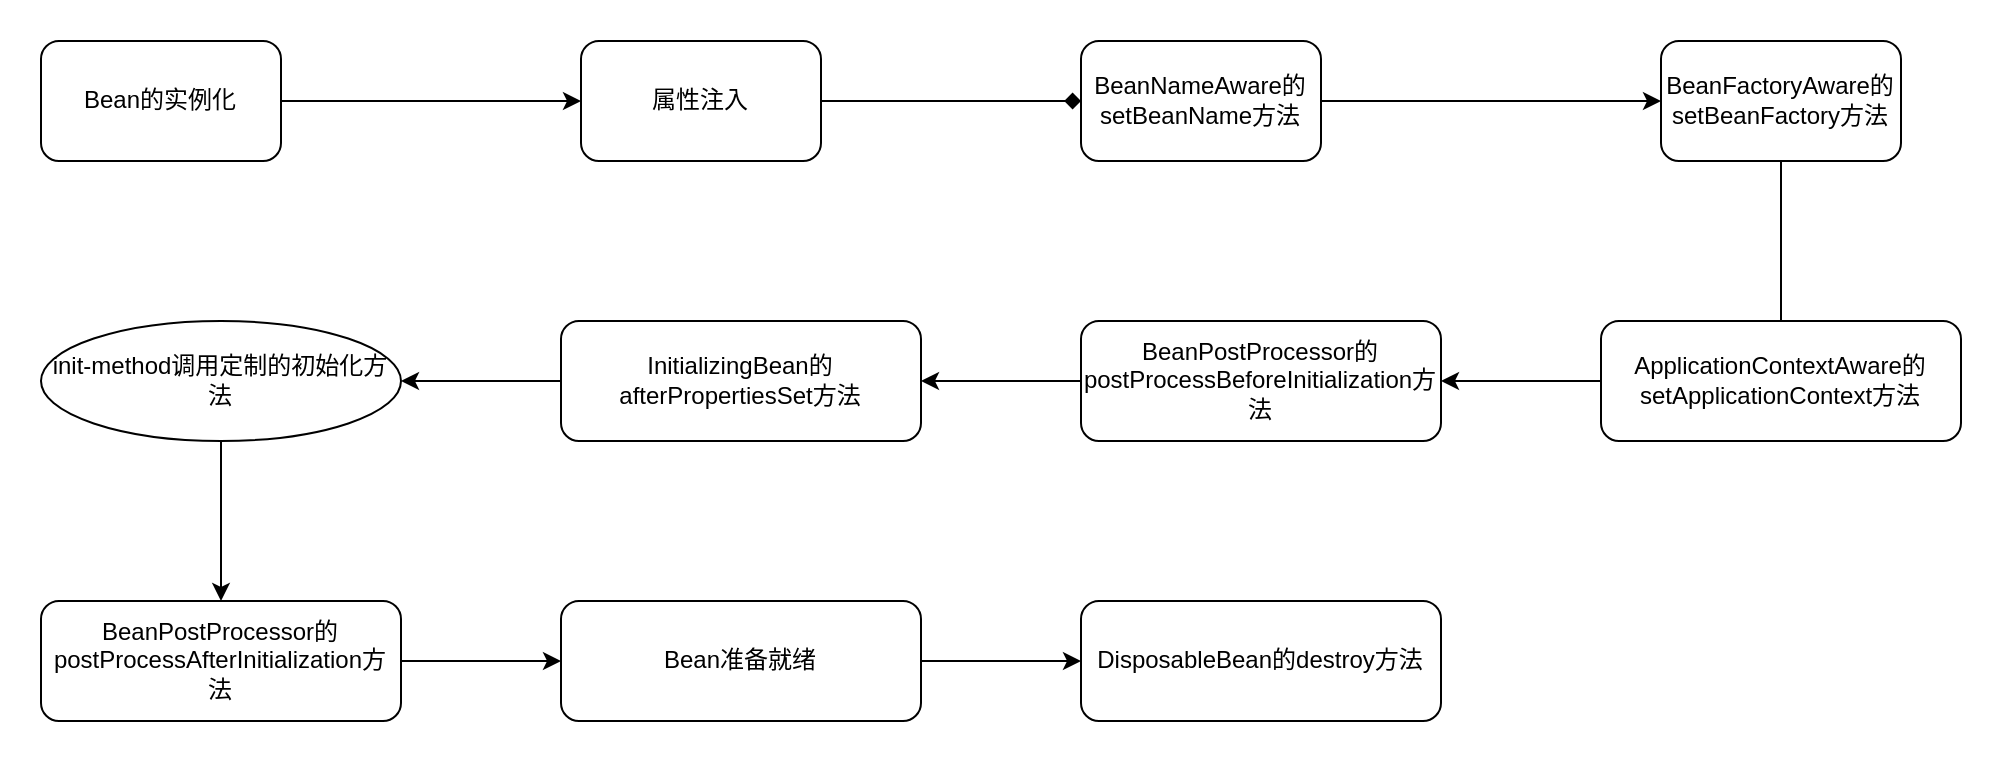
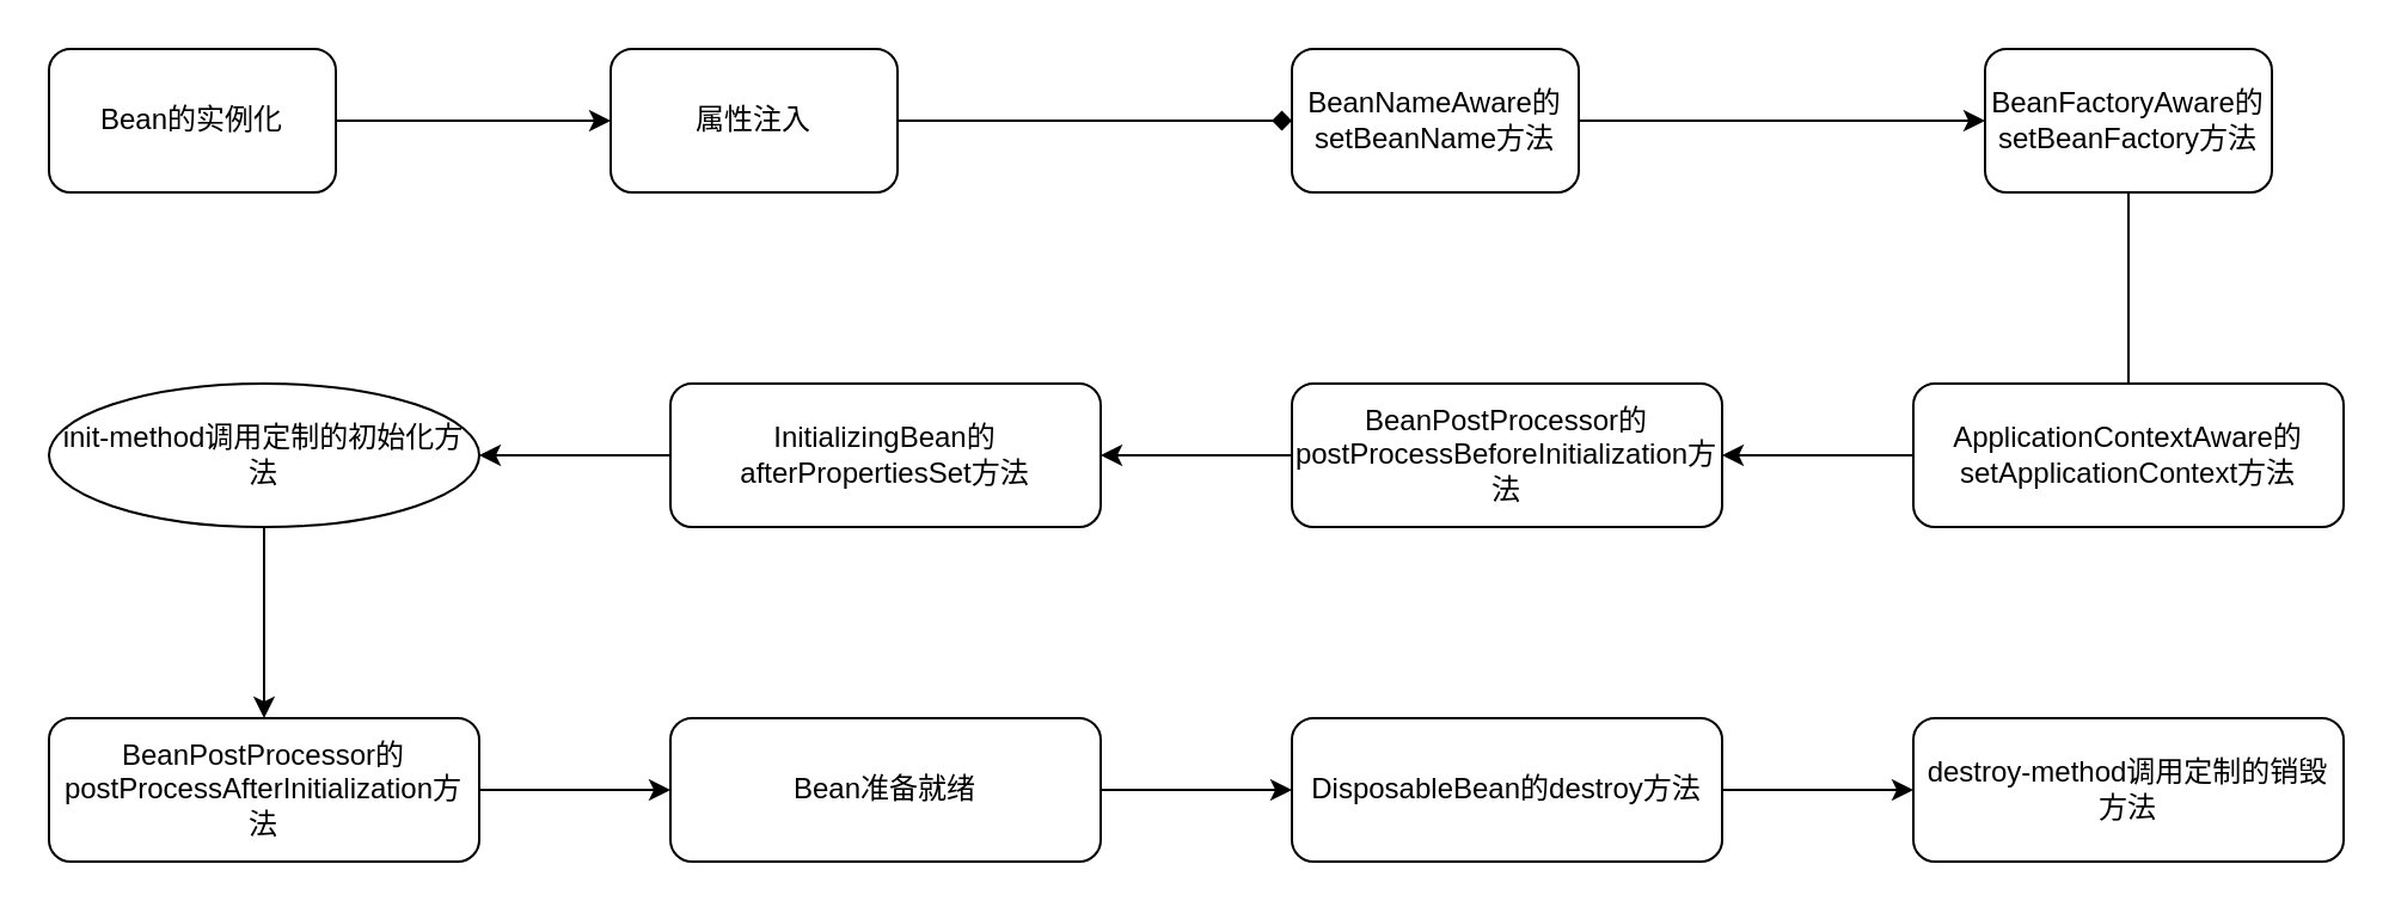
  <mxCell id="0" />
  <mxCell id="1" parent="0" />
  <mxCell id="2" value="" style="edgeStyle=orthogonalEdgeStyle;rounded=0;orthogonalLoop=1;jettySize=auto;html=1;" edge="1" parent="1" source="3" target="5"><mxGeometry relative="1" as="geometry" /></mxCell>
  <mxCell id="3" value="Bean的实例化" style="rounded=1;whiteSpace=wrap;html=1;" vertex="1" parent="1"><mxGeometry y="20" width="120" height="60" as="geometry" x="20" /></mxCell>
  <mxCell id="4" value="" style="edgeStyle=orthogonalEdgeStyle;rounded=0;orthogonalLoop=1;jettySize=auto;html=1;endArrow=diamond;" edge="1" parent="1" source="5" target="7"><mxGeometry relative="1" as="geometry" /></mxCell>
- <mxCell id="5" value="属性注入" style="rounded=1;whiteSpace=wrap;html=1;" vertex="1" parent="1"><mxGeometry x="290" y="20" width="120" height="60" as="geometry" /></mxCell>
+ <mxCell id="5" value="属性注入" style="rounded=1;whiteSpace=wrap;html=1;" vertex="1" parent="1"><mxGeometry x="255" y="20" width="120" height="60" as="geometry" /></mxCell>
  <mxCell id="6" value="" style="edgeStyle=orthogonalEdgeStyle;rounded=0;orthogonalLoop=1;jettySize=auto;html=1;" edge="1" parent="1" source="7" target="9"><mxGeometry relative="1" as="geometry" /></mxCell>
  <mxCell id="7" value="BeanNameAware的setBeanName方法" style="rounded=1;whiteSpace=wrap;html=1;" vertex="1" parent="1"><mxGeometry x="540" y="20" width="120" height="60" as="geometry" /></mxCell>
  <mxCell id="8" value="" style="edgeStyle=orthogonalEdgeStyle;rounded=0;orthogonalLoop=1;jettySize=auto;html=1;endArrow=none;" edge="1" parent="1" source="9" target="11"><mxGeometry relative="1" as="geometry" /></mxCell>
  <mxCell id="9" value="BeanFactoryAware的setBeanFactory方法" style="rounded=1;whiteSpace=wrap;html=1;" vertex="1" parent="1"><mxGeometry x="830" y="20" width="120" height="60" as="geometry" /></mxCell>
  <mxCell id="10" value="" style="edgeStyle=orthogonalEdgeStyle;rounded=0;orthogonalLoop=1;jettySize=auto;html=1;" edge="1" parent="1" source="11" target="13"><mxGeometry relative="1" as="geometry" /></mxCell>
  <mxCell id="11" value="ApplicationContextAware的setApplicationContext方法" style="rounded=1;whiteSpace=wrap;html=1;" vertex="1" parent="1"><mxGeometry x="800" y="160" width="180" height="60" as="geometry" /></mxCell>
  <mxCell id="12" value="" style="edgeStyle=orthogonalEdgeStyle;rounded=0;orthogonalLoop=1;jettySize=auto;html=1;" edge="1" parent="1" source="13" target="15"><mxGeometry relative="1" as="geometry" /></mxCell>
  <mxCell id="13" value="BeanPostProcessor的postProcessBeforeInitialization方法" style="rounded=1;whiteSpace=wrap;html=1;" vertex="1" parent="1"><mxGeometry x="540" y="160" width="180" height="60" as="geometry" /></mxCell>
  <mxCell id="14" value="" style="edgeStyle=orthogonalEdgeStyle;rounded=0;orthogonalLoop=1;jettySize=auto;html=1;" edge="1" parent="1" source="15" target="17"><mxGeometry relative="1" as="geometry" /></mxCell>
  <mxCell id="15" value="InitializingBean的afterPropertiesSet方法" style="rounded=1;whiteSpace=wrap;html=1;" vertex="1" parent="1"><mxGeometry x="280" y="160" width="180" height="60" as="geometry" /></mxCell>
  <mxCell id="16" value="" style="edgeStyle=orthogonalEdgeStyle;rounded=0;orthogonalLoop=1;jettySize=auto;html=1;" edge="1" parent="1" source="17" target="19"><mxGeometry relative="1" as="geometry" /></mxCell>
  <mxCell id="17" value="init-method调用定制的初始化方法" style="ellipse;whiteSpace=wrap;html=1;" vertex="1" parent="1"><mxGeometry y="160" width="180" height="60" as="geometry" x="20" /></mxCell>
  <mxCell id="18" value="" style="edgeStyle=orthogonalEdgeStyle;rounded=0;orthogonalLoop=1;jettySize=auto;html=1;" edge="1" parent="1" source="19" target="21"><mxGeometry relative="1" as="geometry" /></mxCell>
  <mxCell id="19" value="BeanPostProcessor的postProcessAfterInitialization方法" style="rounded=1;whiteSpace=wrap;html=1;" vertex="1" parent="1"><mxGeometry y="300" width="180" height="60" as="geometry" x="20" /></mxCell>
  <mxCell id="20" value="" style="edgeStyle=orthogonalEdgeStyle;rounded=0;orthogonalLoop=1;jettySize=auto;html=1;" edge="1" parent="1" source="21" target="23"><mxGeometry relative="1" as="geometry" /></mxCell>
  <mxCell id="21" value="Bean准备就绪" style="rounded=1;whiteSpace=wrap;html=1;" vertex="1" parent="1"><mxGeometry x="280" y="300" width="180" height="60" as="geometry" /></mxCell>
+ <mxCell id="22" value="" style="edgeStyle=orthogonalEdgeStyle;rounded=0;orthogonalLoop=1;jettySize=auto;html=1;" edge="1" parent="1" source="23" target="24"><mxGeometry relative="1" as="geometry" /></mxCell>
  <mxCell id="23" value="DisposableBean的destroy方法" style="rounded=1;whiteSpace=wrap;html=1;" vertex="1" parent="1"><mxGeometry x="540" y="300" width="180" height="60" as="geometry" /></mxCell>
+ <mxCell id="24" value="destroy-method调用定制的销毁方法" style="rounded=1;whiteSpace=wrap;html=1;" vertex="1" parent="1"><mxGeometry x="800" y="300" width="180" height="60" as="geometry" /></mxCell>
